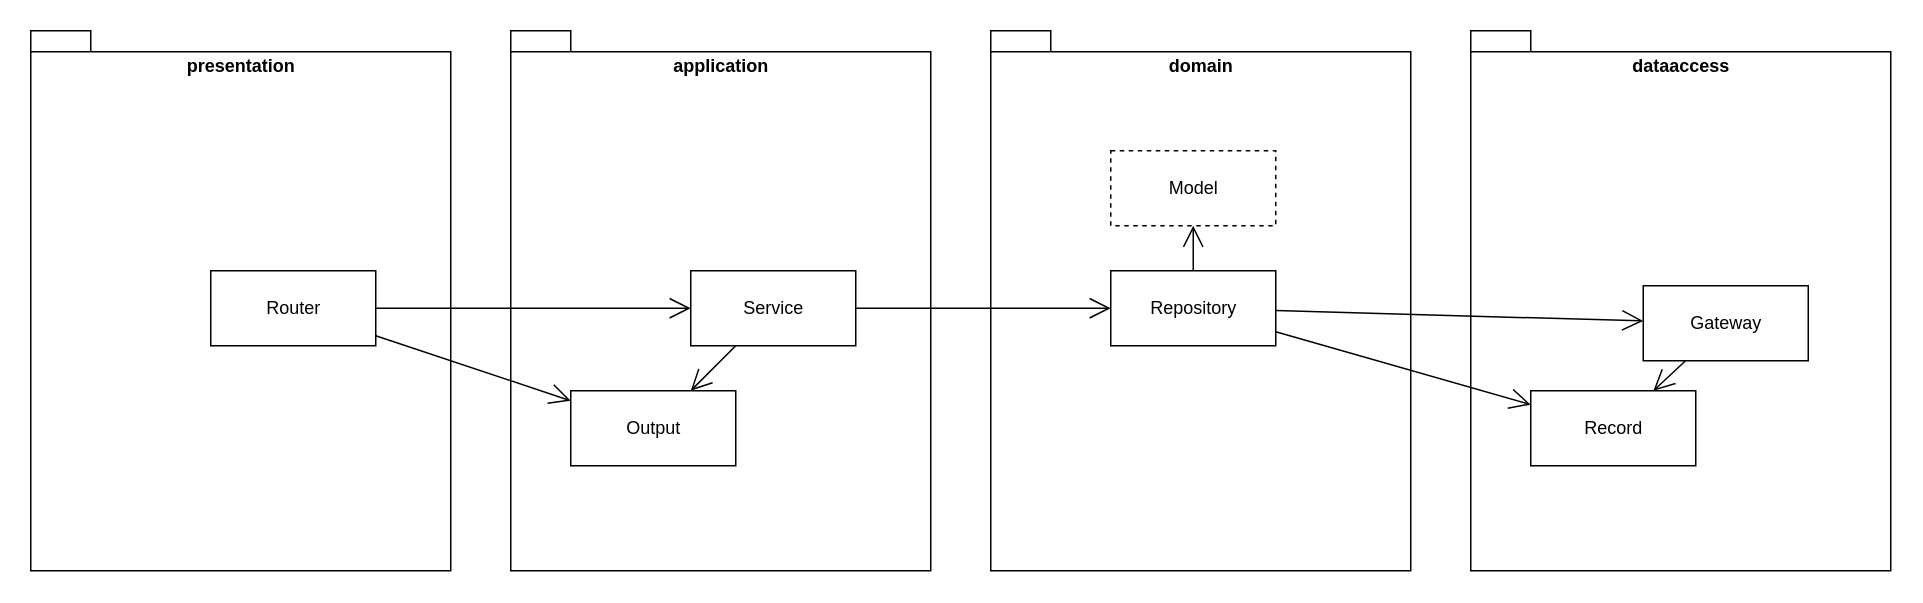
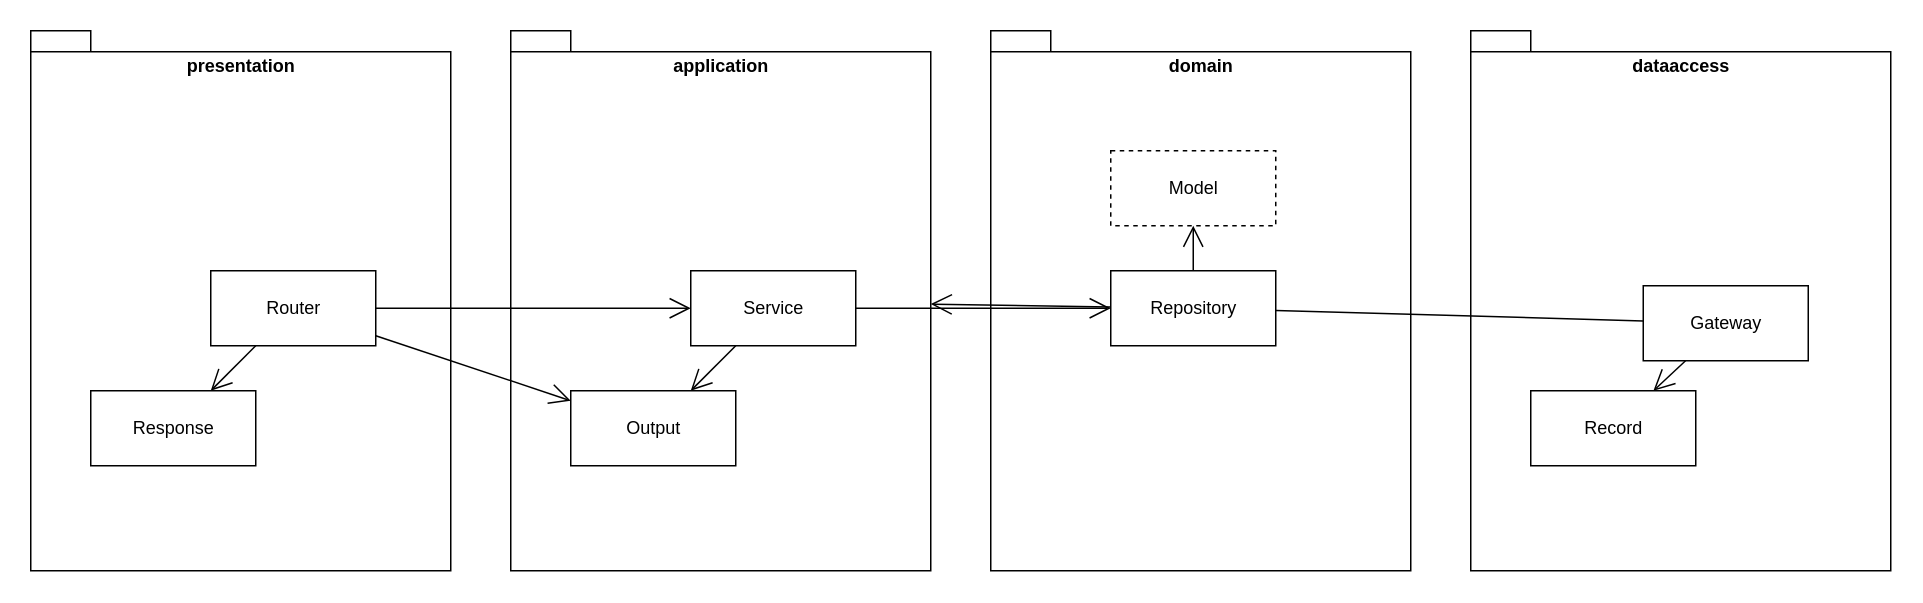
  <mxCell id="0" />
  <mxCell id="1" parent="0" />
  <mxCell id="2" value="domain" style="shape=folder;fontStyle=1;spacingTop=10;tabWidth=40;tabHeight=14;tabPosition=left;html=1;verticalAlign=top;fillColor=none;" parent="1" vertex="1"><mxGeometry x="660" y="20" width="280" height="360" as="geometry" /></mxCell>
  <mxCell id="3" value="presentation" style="shape=folder;fontStyle=1;spacingTop=10;tabWidth=40;tabHeight=14;tabPosition=left;html=1;verticalAlign=top;fillColor=none;" parent="1" vertex="1"><mxGeometry x="20" y="20" width="280" height="360" as="geometry" /></mxCell>
  <mxCell id="4" value="application" style="shape=folder;fontStyle=1;spacingTop=10;tabWidth=40;tabHeight=14;tabPosition=left;html=1;verticalAlign=top;fillColor=none;" parent="1" vertex="1"><mxGeometry x="340" y="20" width="280" height="360" as="geometry" /></mxCell>
  <mxCell id="5" value="dataaccess" style="shape=folder;fontStyle=1;spacingTop=10;tabWidth=40;tabHeight=14;tabPosition=left;html=1;verticalAlign=top;fillColor=none;" parent="1" vertex="1"><mxGeometry x="980" y="20" width="280" height="360" as="geometry" /></mxCell>
  <mxCell id="6" value="Router" style="html=1;" parent="1" vertex="1"><mxGeometry x="140" y="180" width="110" height="50" as="geometry" /></mxCell>
+ <mxCell id="7" value="Response" style="html=1;" parent="1" vertex="1"><mxGeometry x="60" y="260" width="110" height="50" as="geometry" /></mxCell>
  <mxCell id="8" value="Service" style="html=1;" parent="1" vertex="1"><mxGeometry x="460" y="180" width="110" height="50" as="geometry" /></mxCell>
  <mxCell id="9" value="Output" style="html=1;" parent="1" vertex="1"><mxGeometry x="380" y="260" width="110" height="50" as="geometry" /></mxCell>
  <mxCell id="10" value="Gateway" style="html=1;" parent="1" vertex="1"><mxGeometry x="1095" y="190" width="110" height="50" as="geometry" /></mxCell>
  <mxCell id="11" value="Record" style="html=1;" parent="1" vertex="1"><mxGeometry x="1020" y="260" width="110" height="50" as="geometry" /></mxCell>
+ <mxCell id="12" value="" style="endArrow=open;endFill=1;endSize=12;html=1;" parent="1" source="6" target="7" edge="1"><mxGeometry width="160" relative="1" as="geometry"><mxPoint x="165.556" y="200" as="sourcePoint" /><mxPoint x="134.444" y="160" as="targetPoint" /></mxGeometry></mxCell>
  <mxCell id="13" value="" style="endArrow=open;endFill=1;endSize=12;html=1;" parent="1" source="6" target="8" edge="1"><mxGeometry width="160" relative="1" as="geometry"><mxPoint x="166.818" y="250" as="sourcePoint" /><mxPoint x="123.182" y="310" as="targetPoint" /></mxGeometry></mxCell>
  <mxCell id="14" value="" style="endArrow=open;endFill=1;endSize=12;html=1;" parent="1" source="6" target="9" edge="1"><mxGeometry width="160" relative="1" as="geometry"><mxPoint x="240" y="223.382" as="sourcePoint" /><mxPoint x="470" y="216.618" as="targetPoint" /></mxGeometry></mxCell>
  <mxCell id="15" value="" style="endArrow=open;endFill=1;endSize=12;html=1;" parent="1" source="8" target="9" edge="1"><mxGeometry width="160" relative="1" as="geometry"><mxPoint x="240" y="247.917" as="sourcePoint" /><mxPoint x="370" y="302.083" as="targetPoint" /></mxGeometry></mxCell>
- <mxCell id="16" value="" style="endArrow=open;endFill=1;endSize=12;html=1;" parent="1" source="20" target="11" edge="1"><mxGeometry width="160" relative="1" as="geometry"><mxPoint x="502.273" y="240" as="sourcePoint" /><mxPoint x="447.727" y="300" as="targetPoint" /></mxGeometry></mxCell>
+ <mxCell id="16" value="" style="endArrow=open;endFill=1;endSize=12;html=1;" parent="1" source="20" target="4" edge="1"><mxGeometry width="160" relative="1" as="geometry"><mxPoint x="502.273" y="240" as="sourcePoint" /><mxPoint x="447.727" y="300" as="targetPoint" /></mxGeometry></mxCell>
  <mxCell id="17" value="" style="endArrow=open;endFill=1;endSize=12;html=1;" parent="1" source="8" target="20" edge="1"><mxGeometry width="160" relative="1" as="geometry"><mxPoint x="580" y="237.407" as="sourcePoint" /><mxPoint x="740" y="302.593" as="targetPoint" /></mxGeometry></mxCell>
  <mxCell id="18" value="" style="endArrow=open;endFill=1;endSize=12;html=1;" parent="1" source="10" target="11" edge="1"><mxGeometry width="160" relative="1" as="geometry"><mxPoint x="580" y="215" as="sourcePoint" /><mxPoint x="840" y="215" as="targetPoint" /></mxGeometry></mxCell>
  <mxCell id="19" value="Model" style="html=1;dashed=1;" parent="1" vertex="1"><mxGeometry x="740" y="100" width="110" height="50" as="geometry" /></mxCell>
  <mxCell id="20" value="Repository" style="html=1;" parent="1" vertex="1"><mxGeometry x="740" y="180" width="110" height="50" as="geometry" /></mxCell>
- <mxCell id="21" value="" style="endArrow=open;endFill=1;endSize=12;html=1;" parent="1" source="20" target="10" edge="1"><mxGeometry width="160" relative="1" as="geometry"><mxPoint x="860" y="230.714" as="sourcePoint" /><mxPoint x="1030" y="279.286" as="targetPoint" /></mxGeometry></mxCell>
+ <mxCell id="21" value="" style="endArrow=none;endFill=1;endSize=12;html=1;" parent="1" source="20" target="10" edge="1"><mxGeometry width="160" relative="1" as="geometry"><mxPoint x="860" y="230.714" as="sourcePoint" /><mxPoint x="1030" y="279.286" as="targetPoint" /></mxGeometry></mxCell>
  <mxCell id="22" value="" style="endArrow=open;endFill=1;endSize=12;html=1;" parent="1" source="20" target="19" edge="1"><mxGeometry width="160" relative="1" as="geometry"><mxPoint x="860" y="230.714" as="sourcePoint" /><mxPoint x="1030" y="279.286" as="targetPoint" /></mxGeometry></mxCell>
